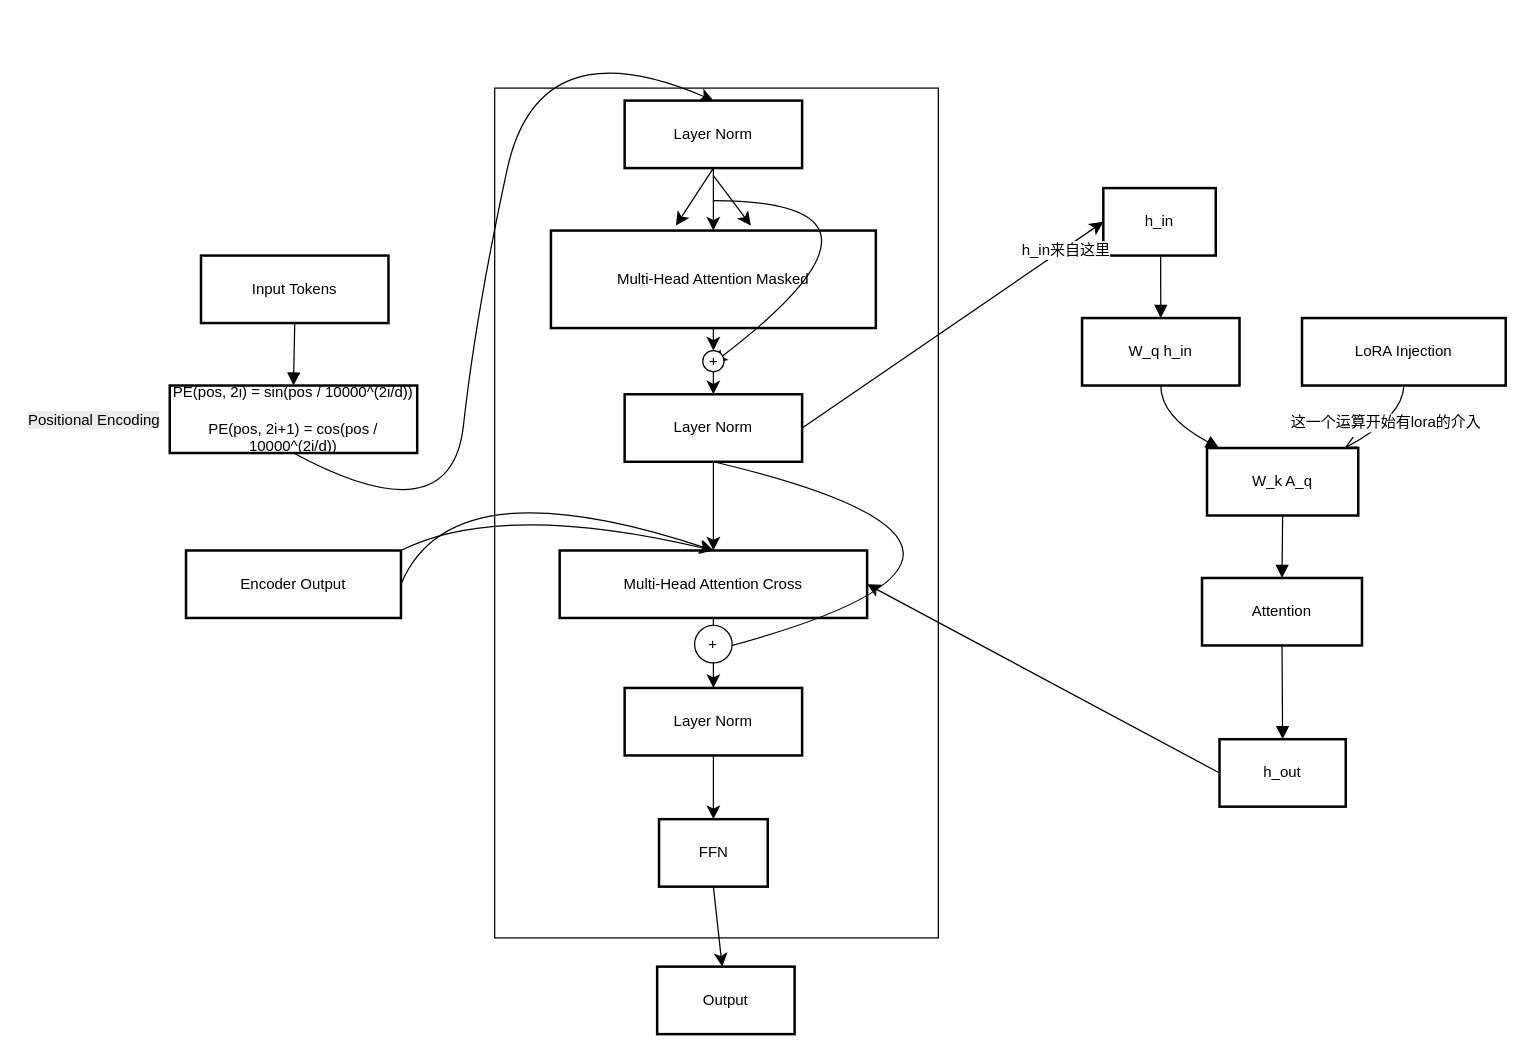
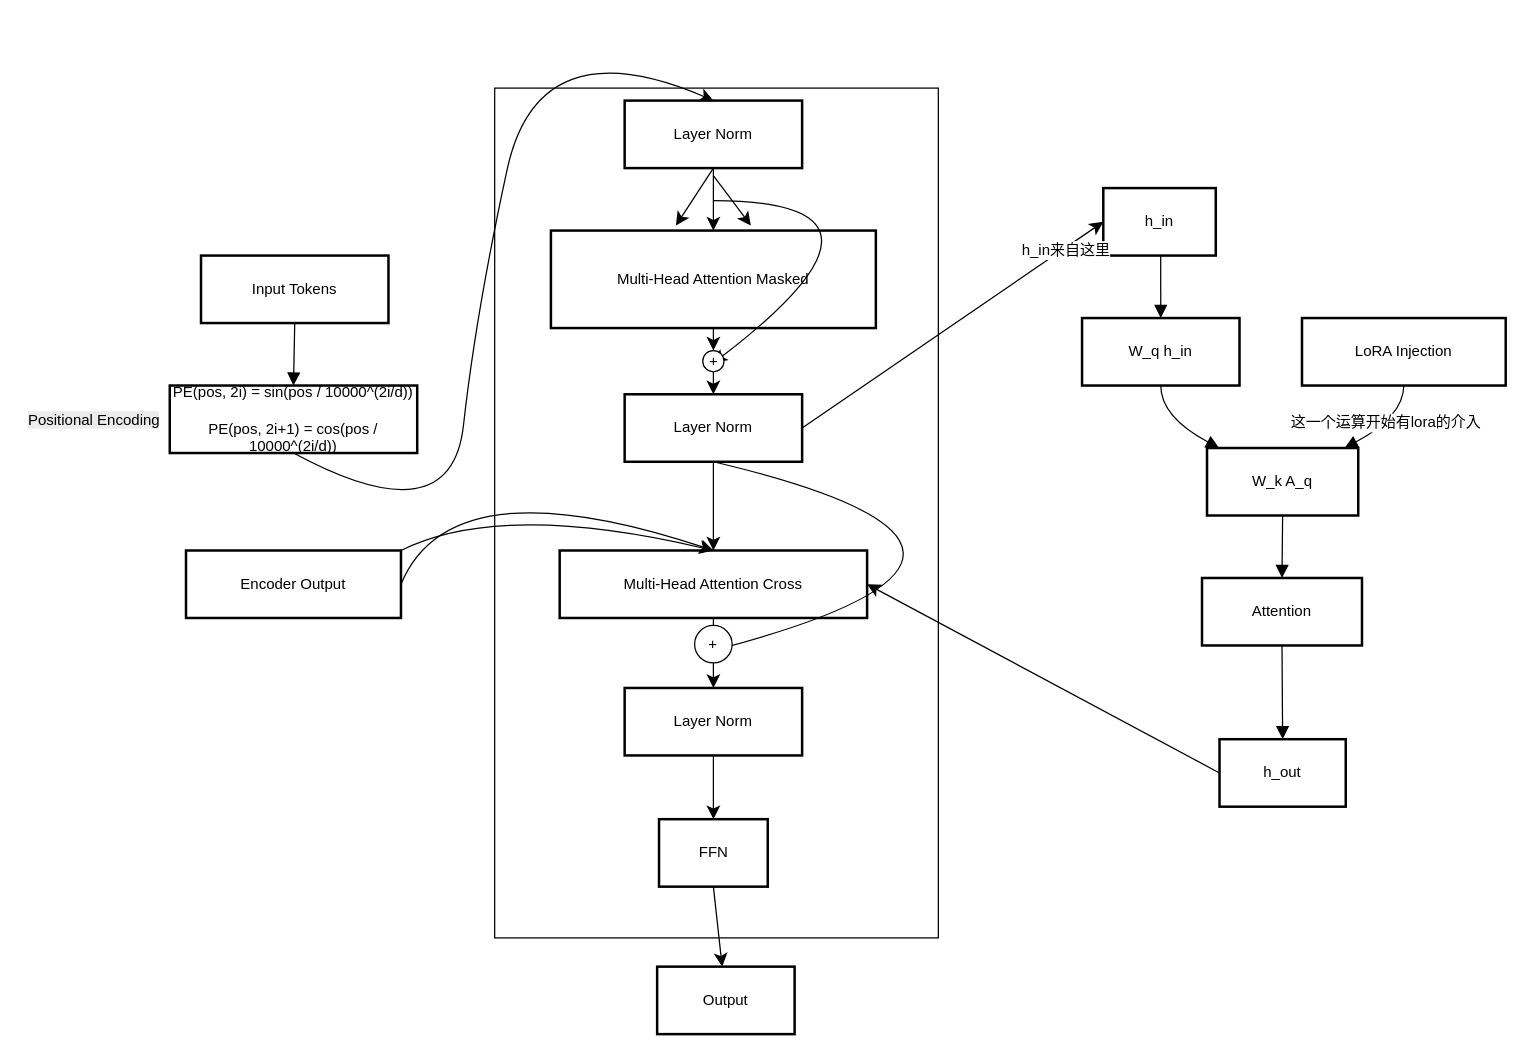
  <mxCell id="0" />
  <mxCell id="1" parent="0" />
  <mxCell id="2" value="" style="rounded=0;whiteSpace=wrap;html=1;" parent="1" vertex="1"><mxGeometry x="395" y="70" width="355" height="680" as="geometry" /></mxCell>
  <mxCell id="3" style="edgeStyle=none;curved=1;rounded=0;orthogonalLoop=1;jettySize=auto;html=1;exitX=0.5;exitY=1;exitDx=0;exitDy=0;fontSize=12;startSize=8;endSize=8;" parent="1" source="4" target="36" edge="1"><mxGeometry relative="1" as="geometry" /></mxCell>
  <mxCell id="4" value="Multi-Head Attention Cross" style="whiteSpace=wrap;strokeWidth=2;" parent="1" vertex="1"><mxGeometry x="447" y="440" width="246" height="54" as="geometry" /></mxCell>
  <mxCell id="5" value="h_in" style="whiteSpace=wrap;strokeWidth=2;" parent="1" vertex="1"><mxGeometry x="882" y="150" width="90" height="54" as="geometry" /></mxCell>
  <mxCell id="6" value="W_q h_in" style="whiteSpace=wrap;strokeWidth=2;" parent="1" vertex="1"><mxGeometry x="865" y="254" width="126" height="54" as="geometry" /></mxCell>
  <mxCell id="7" value="W_k A_q" style="whiteSpace=wrap;strokeWidth=2;" parent="1" vertex="1"><mxGeometry x="965" y="358" width="121" height="54" as="geometry" /></mxCell>
  <mxCell id="8" value="LoRA Injection" style="whiteSpace=wrap;strokeWidth=2;" parent="1" vertex="1"><mxGeometry x="1041" y="254" width="163" height="54" as="geometry" /></mxCell>
  <mxCell id="9" value="Attention" style="whiteSpace=wrap;strokeWidth=2;" parent="1" vertex="1"><mxGeometry x="961" y="462" width="128" height="54" as="geometry" /></mxCell>
  <mxCell id="10" style="edgeStyle=none;curved=1;rounded=0;orthogonalLoop=1;jettySize=auto;html=1;exitX=0;exitY=0.5;exitDx=0;exitDy=0;entryX=1;entryY=0.5;entryDx=0;entryDy=0;fontSize=12;startSize=8;endSize=8;" parent="1" source="11" target="4" edge="1"><mxGeometry relative="1" as="geometry" /></mxCell>
  <mxCell id="11" value="h_out" style="whiteSpace=wrap;strokeWidth=2;" parent="1" vertex="1"><mxGeometry x="975" y="591" width="101" height="54" as="geometry" /></mxCell>
  <mxCell id="12" value="" style="curved=1;startArrow=none;endArrow=block;exitX=0.51;exitY=1;entryX=0.5;entryY=0;rounded=0;fontSize=12;startSize=8;endSize=8;" parent="1" source="5" target="6" edge="1"><mxGeometry relative="1" as="geometry"><Array as="points" /></mxGeometry></mxCell>
  <mxCell id="13" value="" style="curved=1;startArrow=none;endArrow=block;exitX=0.5;exitY=1;entryX=0.08;entryY=0;rounded=0;fontSize=12;startSize=8;endSize=8;" parent="1" source="6" target="7" edge="1"><mxGeometry relative="1" as="geometry"><Array as="points"><mxPoint x="928" y="333" /></Array></mxGeometry></mxCell>
- <mxCell id="14" value="" style="curved=1;startArrow=none;endArrow=open;exitX=0.5;exitY=1;entryX=0.91;entryY=0;rounded=0;fontSize=12;startSize=8;endSize=8;" parent="1" source="8" target="7" edge="1"><mxGeometry relative="1" as="geometry"><Array as="points"><mxPoint x="1122" y="333" /></Array></mxGeometry></mxCell>
+ <mxCell id="14" value="" style="curved=1;startArrow=none;endArrow=block;exitX=0.5;exitY=1;entryX=0.91;entryY=0;rounded=0;fontSize=12;startSize=8;endSize=8;" parent="1" source="8" target="7" edge="1"><mxGeometry relative="1" as="geometry"><Array as="points"><mxPoint x="1122" y="333" /></Array></mxGeometry></mxCell>
  <mxCell id="15" value="这一个运算开始有lora的介入" style="edgeLabel;html=1;align=center;verticalAlign=middle;resizable=0;points=[];fontSize=12;" parent="14" vertex="1" connectable="0"><mxGeometry x="0.029" y="-3" relative="1" as="geometry"><mxPoint as="offset" /></mxGeometry></mxCell>
  <mxCell id="16" value="" style="curved=1;startArrow=none;endArrow=block;exitX=0.5;exitY=1;entryX=0.5;entryY=0;rounded=0;fontSize=12;startSize=8;endSize=8;" parent="1" source="7" target="9" edge="1"><mxGeometry relative="1" as="geometry"><Array as="points" /></mxGeometry></mxCell>
  <mxCell id="17" value="" style="curved=1;startArrow=none;endArrow=block;exitX=0.5;exitY=1;entryX=0.5;entryY=0;rounded=0;fontSize=12;startSize=8;endSize=8;" parent="1" source="9" target="11" edge="1"><mxGeometry relative="1" as="geometry"><Array as="points" /></mxGeometry></mxCell>
  <mxCell id="18" value="Input Tokens" style="whiteSpace=wrap;strokeWidth=2;" parent="1" vertex="1"><mxGeometry x="160" y="204" width="150" height="54" as="geometry" /></mxCell>
  <mxCell id="19" style="edgeStyle=none;curved=1;rounded=0;orthogonalLoop=1;jettySize=auto;html=1;exitX=0.5;exitY=1;exitDx=0;exitDy=0;entryX=0.5;entryY=0;entryDx=0;entryDy=0;fontSize=12;startSize=8;endSize=8;" parent="1" source="20" target="27" edge="1"><mxGeometry relative="1" as="geometry"><Array as="points"><mxPoint x="360" y="430" /><mxPoint x="380" y="250" /><mxPoint x="430" y="20" /></Array></mxGeometry></mxCell>
  <mxCell id="20" value="PE(pos, 2i) = sin(pos / 10000^(2i/d))&#10;&#10;PE(pos, 2i+1) = cos(pos / 10000^(2i/d))" style="whiteSpace=wrap;strokeWidth=2;" parent="1" vertex="1"><mxGeometry x="135" y="308" width="198" height="54" as="geometry" /></mxCell>
  <mxCell id="21" style="edgeStyle=none;curved=1;rounded=0;orthogonalLoop=1;jettySize=auto;html=1;exitX=1;exitY=0.5;exitDx=0;exitDy=0;fontSize=12;startSize=8;endSize=8;" parent="1" source="23" edge="1"><mxGeometry relative="1" as="geometry"><mxPoint x="570" y="440" as="targetPoint" /><Array as="points"><mxPoint x="360" y="370" /></Array></mxGeometry></mxCell>
  <mxCell id="22" style="edgeStyle=none;curved=1;rounded=0;orthogonalLoop=1;jettySize=auto;html=1;exitX=1;exitY=0;exitDx=0;exitDy=0;fontSize=12;startSize=8;endSize=8;" parent="1" source="23" edge="1"><mxGeometry relative="1" as="geometry"><mxPoint x="570" y="440" as="targetPoint" /><Array as="points"><mxPoint x="400" y="400" /></Array></mxGeometry></mxCell>
  <mxCell id="23" value="Encoder Output" style="whiteSpace=wrap;strokeWidth=2;" parent="1" vertex="1"><mxGeometry x="148" y="440" width="172" height="54" as="geometry" /></mxCell>
  <mxCell id="24" value="" style="curved=1;startArrow=none;endArrow=block;exitX=0.5;exitY=1;entryX=0.5;entryY=0;rounded=0;fontSize=12;startSize=8;endSize=8;" parent="1" source="18" target="20" edge="1"><mxGeometry relative="1" as="geometry"><Array as="points" /></mxGeometry></mxCell>
  <mxCell id="25" value="&lt;span style=&quot;color: rgb(0, 0, 0); font-family: Helvetica; font-size: 12px; font-style: normal; font-variant-ligatures: normal; font-variant-caps: normal; font-weight: 400; letter-spacing: normal; orphans: 2; text-align: center; text-indent: 0px; text-transform: none; widows: 2; word-spacing: 0px; -webkit-text-stroke-width: 0px; white-space: normal; background-color: rgb(236, 236, 236); text-decoration-thickness: initial; text-decoration-style: initial; text-decoration-color: initial; display: inline !important; float: none;&quot;&gt;Positional Encoding&lt;/span&gt;" style="text;whiteSpace=wrap;html=1;" parent="1" vertex="1"><mxGeometry x="20" y="322" width="140" height="40" as="geometry" /></mxCell>
  <mxCell id="26" style="edgeStyle=none;curved=1;rounded=0;orthogonalLoop=1;jettySize=auto;html=1;exitX=0.5;exitY=1;exitDx=0;exitDy=0;fontSize=12;startSize=8;endSize=8;" parent="1" source="27" target="29" edge="1"><mxGeometry relative="1" as="geometry"><Array as="points"><mxPoint x="570" y="160" /></Array></mxGeometry></mxCell>
  <mxCell id="27" value="Layer Norm" style="whiteSpace=wrap;strokeWidth=2;" parent="1" vertex="1"><mxGeometry x="499" y="80" width="142" height="54" as="geometry" /></mxCell>
  <mxCell id="28" style="edgeStyle=none;curved=1;rounded=0;orthogonalLoop=1;jettySize=auto;html=1;exitX=0.5;exitY=1;exitDx=0;exitDy=0;entryX=0.5;entryY=0;entryDx=0;entryDy=0;fontSize=12;startSize=8;endSize=8;" parent="1" source="44" target="34" edge="1"><mxGeometry relative="1" as="geometry" /></mxCell>
  <mxCell id="29" value="Multi-Head Attention Masked" style="whiteSpace=wrap;strokeWidth=2;" parent="1" vertex="1"><mxGeometry x="440" y="184" width="260" height="78" as="geometry" /></mxCell>
  <mxCell id="30" style="edgeStyle=none;curved=1;rounded=0;orthogonalLoop=1;jettySize=auto;html=1;exitX=0.5;exitY=1;exitDx=0;exitDy=0;entryX=0.5;entryY=0;entryDx=0;entryDy=0;fontSize=12;startSize=8;endSize=8;" parent="1" source="34" target="4" edge="1"><mxGeometry relative="1" as="geometry" /></mxCell>
  <mxCell id="31" style="edgeStyle=none;curved=1;rounded=0;orthogonalLoop=1;jettySize=auto;html=1;exitX=0.5;exitY=1;exitDx=0;exitDy=0;fontSize=12;startSize=8;endSize=8;" parent="1" source="34" edge="1"><mxGeometry relative="1" as="geometry"><mxPoint x="570" y="520" as="targetPoint" /><Array as="points"><mxPoint x="870" y="440" /></Array></mxGeometry></mxCell>
  <mxCell id="32" style="edgeStyle=none;curved=1;rounded=0;orthogonalLoop=1;jettySize=auto;html=1;exitX=1;exitY=0.5;exitDx=0;exitDy=0;entryX=0;entryY=0.5;entryDx=0;entryDy=0;fontSize=12;startSize=8;endSize=8;" parent="1" source="34" target="5" edge="1"><mxGeometry relative="1" as="geometry" /></mxCell>
  <mxCell id="33" value="h_in来自这里" style="edgeLabel;html=1;align=center;verticalAlign=middle;resizable=0;points=[];fontSize=12;" parent="32" vertex="1" connectable="0"><mxGeometry x="0.742" y="-1" relative="1" as="geometry"><mxPoint as="offset" /></mxGeometry></mxCell>
  <mxCell id="34" value="Layer Norm" style="whiteSpace=wrap;strokeWidth=2;" parent="1" vertex="1"><mxGeometry x="499" y="315" width="142" height="54" as="geometry" /></mxCell>
  <mxCell id="35" style="edgeStyle=none;curved=1;rounded=0;orthogonalLoop=1;jettySize=auto;html=1;exitX=0.5;exitY=1;exitDx=0;exitDy=0;fontSize=12;startSize=8;endSize=8;" parent="1" source="36" target="38" edge="1"><mxGeometry relative="1" as="geometry" /></mxCell>
  <mxCell id="36" value="Layer Norm" style="whiteSpace=wrap;strokeWidth=2;" parent="1" vertex="1"><mxGeometry x="499" y="550" width="142" height="54" as="geometry" /></mxCell>
  <mxCell id="37" style="edgeStyle=none;curved=1;rounded=0;orthogonalLoop=1;jettySize=auto;html=1;exitX=0.5;exitY=1;exitDx=0;exitDy=0;fontSize=12;startSize=8;endSize=8;" parent="1" source="38" target="39" edge="1"><mxGeometry relative="1" as="geometry" /></mxCell>
  <mxCell id="38" value="FFN" style="whiteSpace=wrap;strokeWidth=2;" parent="1" vertex="1"><mxGeometry x="526.5" y="655" width="87" height="54" as="geometry" /></mxCell>
  <mxCell id="39" value="Output" style="whiteSpace=wrap;strokeWidth=2;" parent="1" vertex="1"><mxGeometry x="525" y="773" width="110" height="54" as="geometry" /></mxCell>
  <mxCell id="40" value="" style="endArrow=classic;html=1;rounded=0;fontSize=12;startSize=8;endSize=8;curved=1;" parent="1" edge="1"><mxGeometry width="50" height="50" relative="1" as="geometry"><mxPoint x="570" y="160" as="sourcePoint" /><mxPoint x="570" y="290" as="targetPoint" /><Array as="points"><mxPoint x="740" y="160" /></Array></mxGeometry></mxCell>
  <mxCell id="41" value="" style="endArrow=classic;html=1;rounded=0;fontSize=12;startSize=8;endSize=8;curved=1;" parent="1" edge="1"><mxGeometry width="50" height="50" relative="1" as="geometry"><mxPoint x="570" y="140" as="sourcePoint" /><mxPoint x="600" y="180" as="targetPoint" /></mxGeometry></mxCell>
  <mxCell id="42" value="" style="endArrow=classic;html=1;rounded=0;fontSize=12;startSize=8;endSize=8;curved=1;exitX=0.5;exitY=1;exitDx=0;exitDy=0;" parent="1" source="27" edge="1"><mxGeometry width="50" height="50" relative="1" as="geometry"><mxPoint x="750" y="300" as="sourcePoint" /><mxPoint x="540" y="180" as="targetPoint" /></mxGeometry></mxCell>
  <mxCell id="43" value="" style="edgeStyle=none;curved=1;rounded=0;orthogonalLoop=1;jettySize=auto;html=1;exitX=0.5;exitY=1;exitDx=0;exitDy=0;entryX=0.5;entryY=0;entryDx=0;entryDy=0;fontSize=12;startSize=8;endSize=8;" parent="1" source="29" target="44" edge="1"><mxGeometry relative="1" as="geometry"><mxPoint x="570" y="262" as="sourcePoint" /><mxPoint x="570" y="315" as="targetPoint" /></mxGeometry></mxCell>
  <mxCell id="44" value="+" style="ellipse;whiteSpace=wrap;html=1;aspect=fixed;" parent="1" vertex="1"><mxGeometry x="561.5" y="280" width="17" height="17" as="geometry" /></mxCell>
  <mxCell id="45" value="+" style="ellipse;whiteSpace=wrap;html=1;aspect=fixed;" parent="1" vertex="1"><mxGeometry x="555" y="500" width="30" height="30" as="geometry" /></mxCell>
  <mxCell id="46" style="edgeStyle=none;curved=1;rounded=0;orthogonalLoop=1;jettySize=auto;html=1;exitX=0.5;exitY=1;exitDx=0;exitDy=0;fontSize=12;startSize=8;endSize=8;" parent="1" source="2" target="2" edge="1"><mxGeometry relative="1" as="geometry" /></mxCell>
